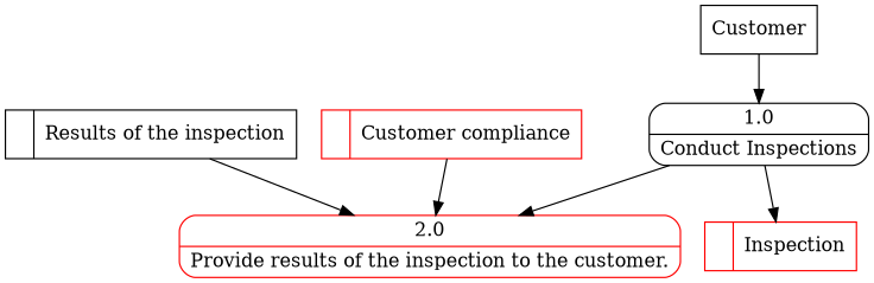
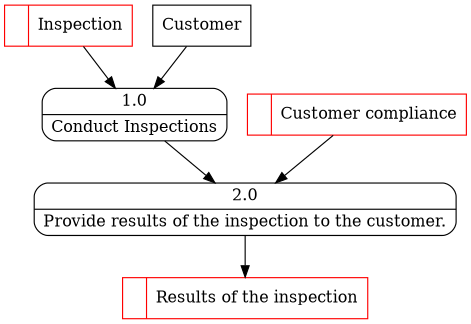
  digraph {
    node [shape=record]
    n1 [color=red label="<f0>  |<f1> Inspection "]
    n2 [label=Customer shape=box]
    n3 [label="{<f0> 1.0|<f1> Conduct Inspections }" shape=Mrecord]
-   n4 [label="{<f0> 2.0|<f1> Provide results of the inspection to the customer. }" shape=Mrecord color=red]
-   n5 [color=black label="<f0>  |<f1> Results of the inspection "]
+   n4 [label="{<f0> 2.0|<f1> Provide results of the inspection to the customer. }" shape=Mrecord]
+   n5 [color=red label="<f0>  |<f1> Results of the inspection "]
    n6 [color=red label="<f0>  |<f1> Customer compliance "]
    n2 -> n3
-   n3 -> n1
+   n1 -> n3
    n3 -> n4
-   n5 -> n4
+   n4 -> n5
    n6 -> n4
  }
